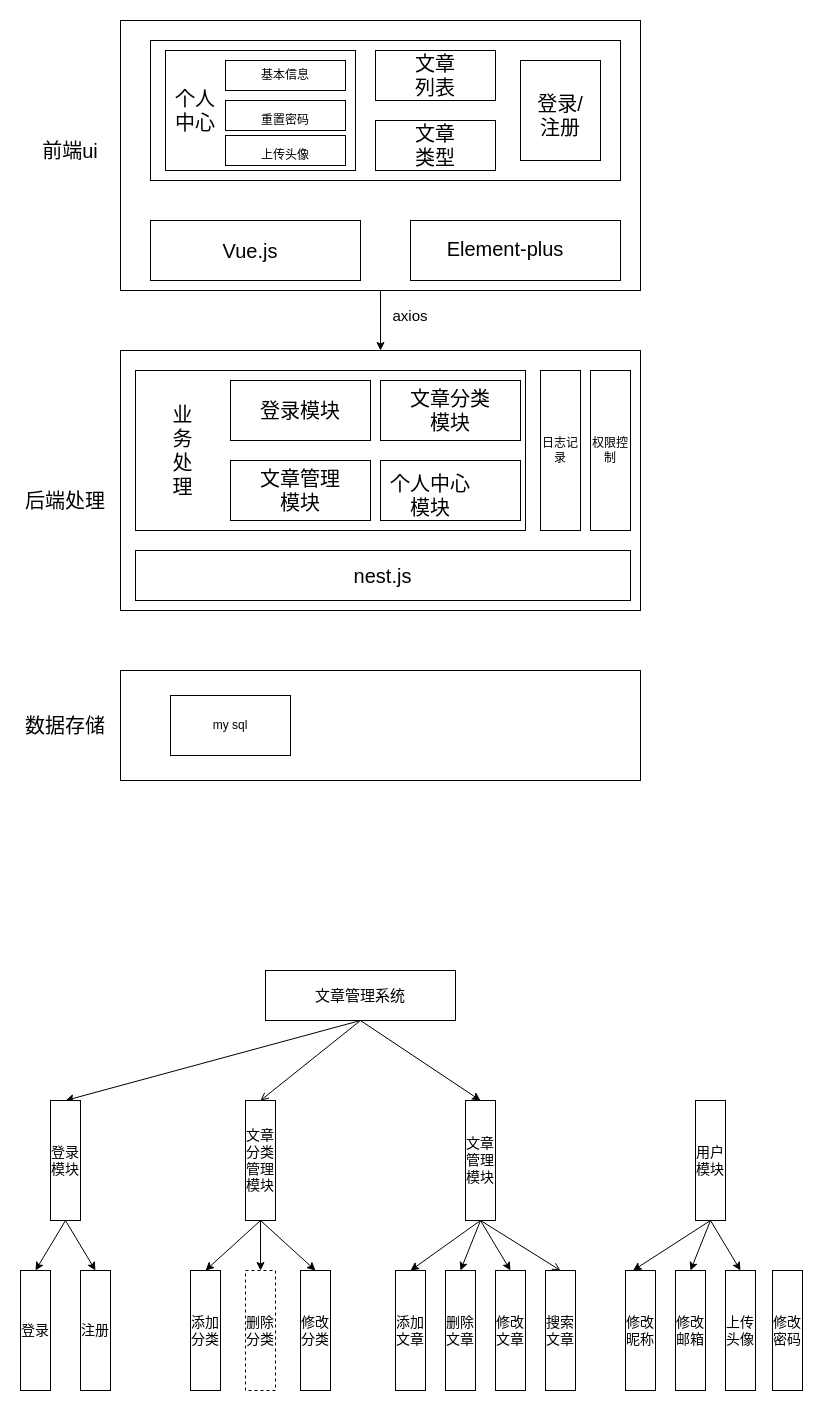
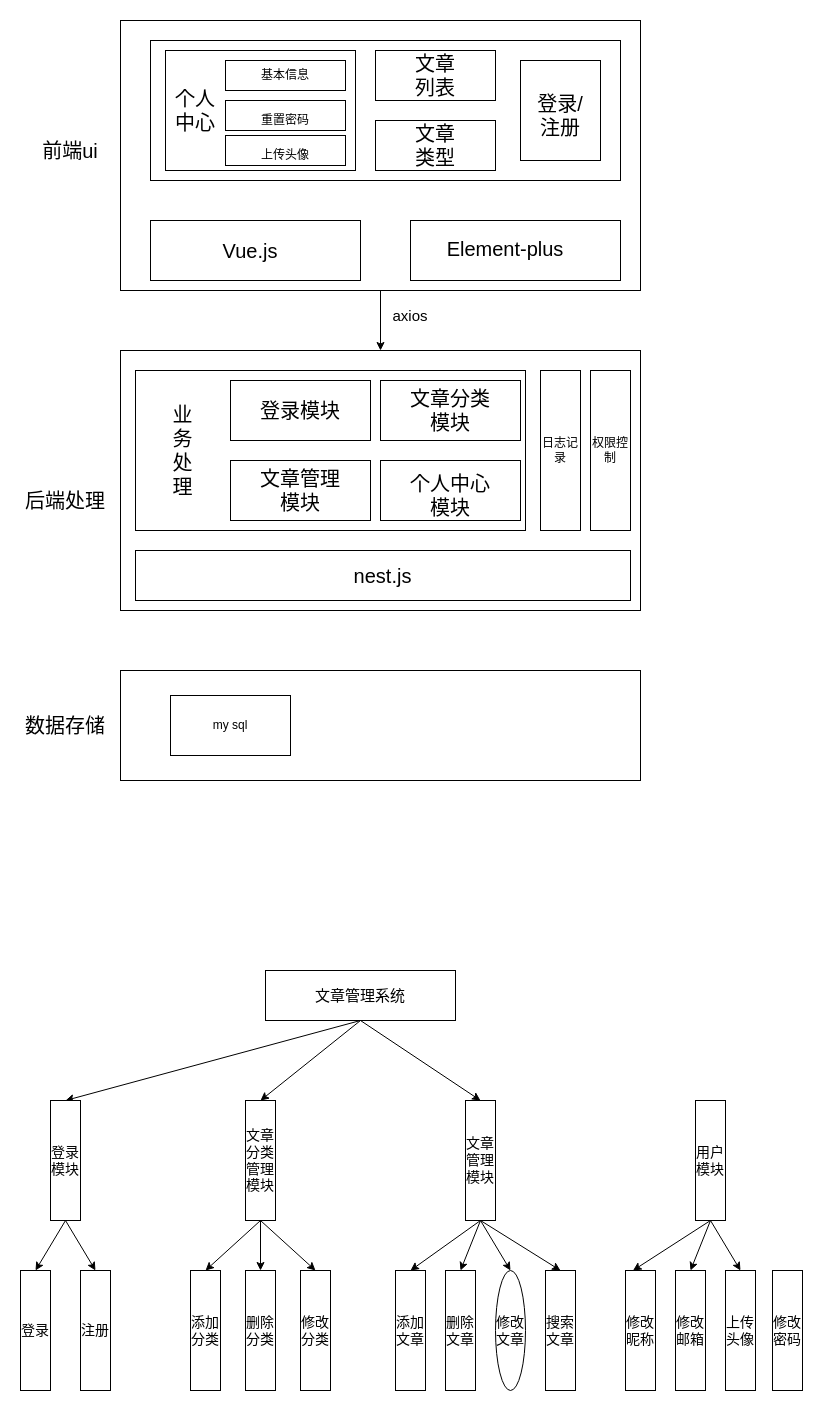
  <mxCell id="0" />
  <mxCell id="1" parent="0" />
  <mxCell id="2" style="edgeStyle=none;html=1;exitX=0.5;exitY=1;exitDx=0;exitDy=0;entryX=0.5;entryY=0;entryDx=0;entryDy=0;" parent="1" source="3" target="24" edge="1"><mxGeometry relative="1" as="geometry" /></mxCell>
  <mxCell id="3" value="" style="rounded=0;whiteSpace=wrap;html=1;" parent="1" vertex="1"><mxGeometry x="120" y="20" width="520" height="270" as="geometry" /></mxCell>
  <mxCell id="4" value="" style="rounded=0;whiteSpace=wrap;html=1;" parent="1" vertex="1"><mxGeometry x="150" y="220" width="210" height="60" as="geometry" /></mxCell>
  <mxCell id="5" value="&lt;font style=&quot;font-size: 20px;&quot;&gt;前端ui&lt;/font&gt;" style="text;html=1;align=center;verticalAlign=middle;whiteSpace=wrap;rounded=0;" parent="1" vertex="1"><mxGeometry x="30" y="130" width="80" height="40" as="geometry" /></mxCell>
  <mxCell id="6" value="&lt;font style=&quot;font-size: 20px;&quot;&gt;Vue.js&lt;/font&gt;" style="text;html=1;align=center;verticalAlign=middle;whiteSpace=wrap;rounded=0;" parent="1" vertex="1"><mxGeometry x="220" y="235" width="60" height="30" as="geometry" /></mxCell>
  <mxCell id="7" value="" style="rounded=0;whiteSpace=wrap;html=1;" parent="1" vertex="1"><mxGeometry x="410" y="220" width="210" height="60" as="geometry" /></mxCell>
  <mxCell id="8" value="&lt;font style=&quot;font-size: 20px;&quot;&gt;Element-plus&lt;/font&gt;" style="text;html=1;align=center;verticalAlign=middle;whiteSpace=wrap;rounded=0;" parent="1" vertex="1"><mxGeometry x="430" y="235" width="150" height="25" as="geometry" /></mxCell>
  <mxCell id="9" value="" style="rounded=0;whiteSpace=wrap;html=1;" parent="1" vertex="1"><mxGeometry x="150" y="40" width="470" height="140" as="geometry" /></mxCell>
  <mxCell id="10" value="" style="rounded=0;whiteSpace=wrap;html=1;" parent="1" vertex="1"><mxGeometry x="165" y="50" width="190" height="120" as="geometry" /></mxCell>
  <mxCell id="11" value="" style="rounded=0;whiteSpace=wrap;html=1;" parent="1" vertex="1"><mxGeometry x="375" y="50" width="120" height="50" as="geometry" /></mxCell>
  <mxCell id="12" value="" style="rounded=0;whiteSpace=wrap;html=1;" parent="1" vertex="1"><mxGeometry x="375" y="120" width="120" height="50" as="geometry" /></mxCell>
  <mxCell id="13" value="&lt;span style=&quot;font-size: 20px;&quot;&gt;个人中心&lt;/span&gt;" style="text;html=1;align=center;verticalAlign=middle;whiteSpace=wrap;rounded=0;" parent="1" vertex="1"><mxGeometry x="165" y="95" width="60" height="30" as="geometry" /></mxCell>
  <mxCell id="14" value="" style="rounded=0;whiteSpace=wrap;html=1;" parent="1" vertex="1"><mxGeometry x="225" y="60" width="120" height="30" as="geometry" /></mxCell>
  <mxCell id="15" value="" style="rounded=0;whiteSpace=wrap;html=1;" parent="1" vertex="1"><mxGeometry x="225" y="100" width="120" height="30" as="geometry" /></mxCell>
  <mxCell id="16" value="" style="rounded=0;whiteSpace=wrap;html=1;" parent="1" vertex="1"><mxGeometry x="225" y="135" width="120" height="30" as="geometry" /></mxCell>
  <mxCell id="17" value="基本信息&lt;span style=&quot;font-family: monospace; font-size: 0px; text-align: start; text-wrap-mode: nowrap;&quot;&gt;%3CmxGraphModel%3E%3Croot%3E%3CmxCell%20id%3D%220%22%2F%3E%3CmxCell%20id%3D%221%22%20parent%3D%220%22%2F%3E%3CmxCell%20id%3D%222%22%20value%3D%22%22%20style%3D%22rounded%3D0%3BwhiteSpace%3Dwrap%3Bhtml%3D1%3B%22%20vertex%3D%221%22%20parent%3D%221%22%3E%3CmxGeometry%20x%3D%22280%22%20y%3D%22110%22%20width%3D%22120%22%20height%3D%2230%22%20as%3D%22geometry%22%2F%3E%3C%2FmxCell%3E%3C%2Froot%3E%3C%2FmxGraphModel%3E&lt;/span&gt;" style="text;html=1;align=center;verticalAlign=middle;whiteSpace=wrap;rounded=0;" parent="1" vertex="1"><mxGeometry x="255" y="60" width="60" height="30" as="geometry" /></mxCell>
  <mxCell id="18" value="重置密码" style="text;html=1;align=center;verticalAlign=middle;whiteSpace=wrap;rounded=0;" parent="1" vertex="1"><mxGeometry x="255" y="105" width="60" height="30" as="geometry" /></mxCell>
  <mxCell id="19" value="上传头像" style="text;html=1;align=center;verticalAlign=middle;whiteSpace=wrap;rounded=0;" parent="1" vertex="1"><mxGeometry x="255" y="140" width="60" height="30" as="geometry" /></mxCell>
  <mxCell id="20" value="&lt;font style=&quot;font-size: 20px;&quot;&gt;文章列表&lt;/font&gt;" style="text;html=1;align=center;verticalAlign=middle;whiteSpace=wrap;rounded=0;" parent="1" vertex="1"><mxGeometry x="405" y="60" width="60" height="30" as="geometry" /></mxCell>
  <mxCell id="21" value="&lt;font style=&quot;font-size: 20px;&quot;&gt;文章类型&lt;/font&gt;" style="text;html=1;align=center;verticalAlign=middle;whiteSpace=wrap;rounded=0;" parent="1" vertex="1"><mxGeometry x="405" y="130" width="60" height="30" as="geometry" /></mxCell>
  <mxCell id="22" value="" style="rounded=0;whiteSpace=wrap;html=1;" parent="1" vertex="1"><mxGeometry x="520" y="60" width="80" height="100" as="geometry" /></mxCell>
  <mxCell id="23" value="&lt;font style=&quot;font-size: 20px;&quot;&gt;登录/注册&lt;/font&gt;" style="text;html=1;align=center;verticalAlign=middle;whiteSpace=wrap;rounded=0;" parent="1" vertex="1"><mxGeometry x="530" y="100" width="60" height="30" as="geometry" /></mxCell>
  <mxCell id="24" value="" style="rounded=0;whiteSpace=wrap;html=1;" parent="1" vertex="1"><mxGeometry x="120" y="350" width="520" height="260" as="geometry" /></mxCell>
  <mxCell id="25" value="&lt;font style=&quot;font-size: 20px;&quot;&gt;后端处理&lt;/font&gt;" style="text;html=1;align=center;verticalAlign=middle;whiteSpace=wrap;rounded=0;" parent="1" vertex="1"><mxGeometry x="20" y="480" width="90" height="40" as="geometry" /></mxCell>
  <mxCell id="26" value="&lt;font style=&quot;font-size: 20px;&quot;&gt;nest.js&lt;/font&gt;" style="rounded=0;whiteSpace=wrap;html=1;" parent="1" vertex="1"><mxGeometry x="135" y="550" width="495" height="50" as="geometry" /></mxCell>
  <mxCell id="27" value="" style="rounded=0;whiteSpace=wrap;html=1;" parent="1" vertex="1"><mxGeometry x="135" y="370" width="390" height="160" as="geometry" /></mxCell>
  <mxCell id="28" value="日志记录" style="rounded=0;whiteSpace=wrap;html=1;" parent="1" vertex="1"><mxGeometry x="540" y="370" width="40" height="160" as="geometry" /></mxCell>
  <mxCell id="29" value="权限控制" style="rounded=0;whiteSpace=wrap;html=1;" parent="1" vertex="1"><mxGeometry x="590" y="370" width="40" height="160" as="geometry" /></mxCell>
  <mxCell id="30" value="" style="rounded=0;whiteSpace=wrap;html=1;" parent="1" vertex="1"><mxGeometry x="380" y="380" width="140" height="60" as="geometry" /></mxCell>
  <mxCell id="31" value="" style="rounded=0;whiteSpace=wrap;html=1;" parent="1" vertex="1"><mxGeometry x="380" y="460" width="140" height="60" as="geometry" /></mxCell>
  <mxCell id="32" value="" style="rounded=0;whiteSpace=wrap;html=1;" parent="1" vertex="1"><mxGeometry x="230" y="460" width="140" height="60" as="geometry" /></mxCell>
  <mxCell id="33" value="" style="rounded=0;whiteSpace=wrap;html=1;" parent="1" vertex="1"><mxGeometry x="230" y="380" width="140" height="60" as="geometry" /></mxCell>
  <mxCell id="34" value="&lt;font style=&quot;font-size: 20px;&quot;&gt;业务处理&lt;/font&gt;" style="text;html=1;align=center;verticalAlign=middle;whiteSpace=wrap;rounded=0;" parent="1" vertex="1"><mxGeometry x="165" y="425" width="35" height="50" as="geometry" /></mxCell>
  <mxCell id="35" value="&lt;font style=&quot;font-size: 20px;&quot;&gt;登录模块&lt;/font&gt;" style="text;html=1;align=center;verticalAlign=middle;whiteSpace=wrap;rounded=0;" parent="1" vertex="1"><mxGeometry x="255" y="395" width="90" height="30" as="geometry" /></mxCell>
  <mxCell id="36" value="&lt;font style=&quot;font-size: 20px;&quot;&gt;文章分类模块&lt;/font&gt;&lt;span style=&quot;font-family: monospace; font-size: 0px; text-align: start; text-wrap-mode: nowrap;&quot;&gt;%3CmxGraphModel%3E%3Croot%3E%3CmxCell%20id%3D%220%22%2F%3E%3CmxCell%20id%3D%221%22%20parent%3D%220%22%2F%3E%3CmxCell%20id%3D%222%22%20value%3D%22%26lt%3Bfont%20style%3D%26quot%3Bfont-size%3A%2020px%3B%26quot%3B%26gt%3B%E7%99%BB%E5%BD%95%E6%A8%A1%E5%9D%97%26lt%3B%2Ffont%26gt%3B%22%20style%3D%22text%3Bhtml%3D1%3Balign%3Dcenter%3BverticalAlign%3Dmiddle%3BwhiteSpace%3Dwrap%3Brounded%3D0%3B%22%20vertex%3D%221%22%20parent%3D%221%22%3E%3CmxGeometry%20x%3D%22255%22%20y%3D%22405%22%20width%3D%2290%22%20height%3D%2230%22%20as%3D%22geometry%22%2F%3E%3C%2FmxCell%3E%3C%2Froot%3E%3C%2FmxGraphModel%3E&lt;/span&gt;&lt;span style=&quot;font-family: monospace; font-size: 0px; text-align: start; text-wrap-mode: nowrap;&quot;&gt;%3CmxGraphModel%3E%3Croot%3E%3CmxCell%20id%3D%220%22%2F%3E%3CmxCell%20id%3D%221%22%20parent%3D%220%22%2F%3E%3CmxCell%20id%3D%222%22%20value%3D%22%26lt%3Bfont%20style%3D%26quot%3Bfont-size%3A%2020px%3B%26quot%3B%26gt%3B%E7%99%BB%E5%BD%95%E6%A8%A1%E5%9D%97%26lt%3B%2Ffont%26gt%3B%22%20style%3D%22text%3Bhtml%3D1%3Balign%3Dcenter%3BverticalAlign%3Dmiddle%3BwhiteSpace%3Dwrap%3Brounded%3D0%3B%22%20vertex%3D%221%22%20parent%3D%221%22%3E%3CmxGeometry%20x%3D%22255%22%20y%3D%22405%22%20width%3D%2290%22%20height%3D%2230%22%20as%3D%22geometry%22%2F%3E%3C%2FmxCell%3E%3C%2Froot%3E%3C%2FmxGraphModel%3E&lt;/span&gt;" style="text;html=1;align=center;verticalAlign=middle;whiteSpace=wrap;rounded=0;" parent="1" vertex="1"><mxGeometry x="405" y="395" width="90" height="30" as="geometry" /></mxCell>
  <mxCell id="37" value="&lt;font style=&quot;font-size: 20px;&quot;&gt;文章管理模块&lt;/font&gt;&lt;span style=&quot;font-family: monospace; font-size: 0px; text-align: start; text-wrap-mode: nowrap;&quot;&gt;%3CmxGraphModel%3E%3Croot%3E%3CmxCell%20id%3D%220%22%2F%3E%3CmxCell%20id%3D%221%22%20parent%3D%220%22%2F%3E%3CmxCell%20id%3D%222%22%20value%3D%22%26lt%3Bfont%20style%3D%26quot%3Bfont-size%3A%2020px%3B%26quot%3B%26gt%3B%E7%99%BB%E5%BD%95%E6%A8%A1%E5%9D%97%26lt%3B%2Ffont%26gt%3B%22%20style%3D%22text%3Bhtml%3D1%3Balign%3Dcenter%3BverticalAlign%3Dmiddle%3BwhiteSpace%3Dwrap%3Brounded%3D0%3B%22%20vertex%3D%221%22%20parent%3D%221%22%3E%3CmxGeometry%20x%3D%22255%22%20y%3D%22405%22%20width%3D%2290%22%20height%3D%2230%22%20as%3D%22geometry%22%2F%3E%3C%2FmxCell%3E%3C%2Froot%3E%3C%2FmxGraphModel%3E&lt;/span&gt;&lt;span style=&quot;font-family: monospace; font-size: 0px; text-align: start; text-wrap-mode: nowrap;&quot;&gt;%3CmxGraphModel%3E%3Croot%3E%3CmxCell%20id%3D%220%22%2F%3E%3CmxCell%20id%3D%221%22%20parent%3D%220%22%2F%3E%3CmxCell%20id%3D%222%22%20value%3D%22%26lt%3Bfont%20style%3D%26quot%3Bfont-size%3A%2020px%3B%26quot%3B%26gt%3B%E7%99%BB%E5%BD%95%E6%A8%A1%E5%9D%97%26lt%3B%2Ffont%26gt%3B%22%20style%3D%22text%3Bhtml%3D1%3Balign%3Dcenter%3BverticalAlign%3Dmiddle%3BwhiteSpace%3Dwrap%3Brounded%3D0%3B%22%20vertex%3D%221%22%20parent%3D%221%22%3E%3CmxGeometry%20x%3D%22255%22%20y%3D%22405%22%20width%3D%2290%22%20height%3D%2230%22%20as%3D%22geometry%22%2F%3E%3C%2FmxCell%3E%3C%2Froot%3E%3C%2FmxGraphModel%3E&lt;/span&gt;" style="text;html=1;align=center;verticalAlign=middle;whiteSpace=wrap;rounded=0;" parent="1" vertex="1"><mxGeometry x="255" y="475" width="90" height="30" as="geometry" /></mxCell>
- <mxCell id="38" value="&lt;span style=&quot;font-size: 20px;&quot;&gt;个人中心模块&lt;/span&gt;" style="text;html=1;align=center;verticalAlign=middle;whiteSpace=wrap;rounded=0;" parent="1" vertex="1"><mxGeometry x="385" y="480" width="90" height="30" as="geometry" /></mxCell>
+ <mxCell id="38" value="&lt;span style=&quot;font-size: 20px;&quot;&gt;个人中心模块&lt;/span&gt;" style="text;html=1;align=center;verticalAlign=middle;whiteSpace=wrap;rounded=0;" parent="1" vertex="1"><mxGeometry x="405" y="480" width="90" height="30" as="geometry" /></mxCell>
  <mxCell id="39" value="&lt;font style=&quot;font-size: 15px;&quot;&gt;axios&lt;/font&gt;" style="text;html=1;align=center;verticalAlign=middle;whiteSpace=wrap;rounded=0;" parent="1" vertex="1"><mxGeometry x="380" y="300" width="60" height="30" as="geometry" /></mxCell>
  <mxCell id="40" value="" style="rounded=0;whiteSpace=wrap;html=1;" parent="1" vertex="1"><mxGeometry x="120" y="670" width="520" height="110" as="geometry" /></mxCell>
  <mxCell id="41" value="&lt;font style=&quot;font-size: 20px;&quot;&gt;数据存储&lt;/font&gt;" style="text;html=1;align=center;verticalAlign=middle;whiteSpace=wrap;rounded=0;" parent="1" vertex="1"><mxGeometry x="20" y="705" width="90" height="40" as="geometry" /></mxCell>
  <mxCell id="42" value="my sql" style="rounded=0;whiteSpace=wrap;html=1;" parent="1" vertex="1"><mxGeometry x="170" y="695" width="120" height="60" as="geometry" /></mxCell>
  <mxCell id="43" style="edgeStyle=none;html=1;entryX=0.5;entryY=0;entryDx=0;entryDy=0;exitX=0.5;exitY=1;exitDx=0;exitDy=0;" edge="1" parent="1" source="46" target="49"><mxGeometry relative="1" as="geometry" /></mxCell>
  <mxCell id="44" value="" style="edgeStyle=none;html=1;entryX=0.5;entryY=0;entryDx=0;entryDy=0;exitX=0.5;exitY=1;exitDx=0;exitDy=0;" edge="1" parent="1" source="46" target="58"><mxGeometry relative="1" as="geometry"><mxPoint x="285" y="1060" as="sourcePoint" /></mxGeometry></mxCell>
- <mxCell id="45" style="edgeStyle=none;html=1;entryX=0.5;entryY=0;entryDx=0;entryDy=0;exitX=0.5;exitY=1;exitDx=0;exitDy=0;endArrow=open;" edge="1" parent="1" source="46" target="53"><mxGeometry relative="1" as="geometry" /></mxCell>
+ <mxCell id="45" style="edgeStyle=none;html=1;entryX=0.5;entryY=0;entryDx=0;entryDy=0;exitX=0.5;exitY=1;exitDx=0;exitDy=0;" edge="1" parent="1" source="46" target="53"><mxGeometry relative="1" as="geometry" /></mxCell>
  <mxCell id="46" value="&lt;font style=&quot;font-size: 15px;&quot;&gt;文章管理系统&lt;/font&gt;" style="rounded=0;whiteSpace=wrap;html=1;" vertex="1" parent="1"><mxGeometry x="265" y="970" width="190" height="50" as="geometry" /></mxCell>
  <mxCell id="47" style="edgeStyle=none;html=1;exitX=0.5;exitY=1;exitDx=0;exitDy=0;entryX=0.5;entryY=0;entryDx=0;entryDy=0;" edge="1" parent="1" source="49" target="63"><mxGeometry relative="1" as="geometry" /></mxCell>
  <mxCell id="48" style="edgeStyle=none;html=1;exitX=0.5;exitY=1;exitDx=0;exitDy=0;entryX=0.5;entryY=0;entryDx=0;entryDy=0;" edge="1" parent="1" source="49" target="64"><mxGeometry relative="1" as="geometry" /></mxCell>
  <mxCell id="49" value="&lt;font style=&quot;font-size: 14px;&quot;&gt;登录模块&lt;/font&gt;" style="rounded=0;whiteSpace=wrap;html=1;" vertex="1" parent="1"><mxGeometry x="50" y="1100" width="30" height="120" as="geometry" /></mxCell>
  <mxCell id="50" style="edgeStyle=none;html=1;exitX=0.5;exitY=1;exitDx=0;exitDy=0;entryX=0.5;entryY=0;entryDx=0;entryDy=0;" edge="1" parent="1" source="53" target="65"><mxGeometry relative="1" as="geometry" /></mxCell>
  <mxCell id="51" style="edgeStyle=none;html=1;exitX=0.5;exitY=1;exitDx=0;exitDy=0;" edge="1" parent="1" source="53" target="66"><mxGeometry relative="1" as="geometry" /></mxCell>
  <mxCell id="52" style="edgeStyle=none;html=1;exitX=0.5;exitY=1;exitDx=0;exitDy=0;entryX=0.5;entryY=0;entryDx=0;entryDy=0;" edge="1" parent="1" source="53" target="67"><mxGeometry relative="1" as="geometry" /></mxCell>
  <mxCell id="53" value="&lt;span style=&quot;font-size: 14px;&quot;&gt;文章分类管理模块&lt;/span&gt;" style="rounded=0;whiteSpace=wrap;html=1;" vertex="1" parent="1"><mxGeometry x="245" y="1100" width="30" height="120" as="geometry" /></mxCell>
  <mxCell id="54" style="edgeStyle=none;html=1;exitX=0.5;exitY=1;exitDx=0;exitDy=0;entryX=0.5;entryY=0;entryDx=0;entryDy=0;" edge="1" parent="1" source="58" target="68"><mxGeometry relative="1" as="geometry" /></mxCell>
  <mxCell id="55" style="edgeStyle=none;html=1;exitX=0.5;exitY=1;exitDx=0;exitDy=0;entryX=0.5;entryY=0;entryDx=0;entryDy=0;" edge="1" parent="1" source="58" target="69"><mxGeometry relative="1" as="geometry" /></mxCell>
  <mxCell id="56" style="edgeStyle=none;html=1;exitX=0.5;exitY=1;exitDx=0;exitDy=0;entryX=0.5;entryY=0;entryDx=0;entryDy=0;" edge="1" parent="1" source="58" target="70"><mxGeometry relative="1" as="geometry" /></mxCell>
- <mxCell id="57" style="edgeStyle=none;html=1;exitX=0.5;exitY=1;exitDx=0;exitDy=0;entryX=0.5;entryY=0;entryDx=0;entryDy=0;endArrow=open;" edge="1" parent="1" source="58" target="71"><mxGeometry relative="1" as="geometry" /></mxCell>
+ <mxCell id="57" style="edgeStyle=none;html=1;exitX=0.5;exitY=1;exitDx=0;exitDy=0;entryX=0.5;entryY=0;entryDx=0;entryDy=0;" edge="1" parent="1" source="58" target="71"><mxGeometry relative="1" as="geometry" /></mxCell>
  <mxCell id="58" value="&lt;font style=&quot;font-size: 14px;&quot;&gt;文章管理模块&lt;/font&gt;" style="rounded=0;whiteSpace=wrap;html=1;" vertex="1" parent="1"><mxGeometry x="465" y="1100" width="30" height="120" as="geometry" /></mxCell>
  <mxCell id="59" style="edgeStyle=none;html=1;exitX=0.5;exitY=1;exitDx=0;exitDy=0;entryX=0.25;entryY=0;entryDx=0;entryDy=0;" edge="1" parent="1" source="62" target="72"><mxGeometry relative="1" as="geometry" /></mxCell>
  <mxCell id="60" style="edgeStyle=none;html=1;exitX=0.5;exitY=1;exitDx=0;exitDy=0;entryX=0.5;entryY=0;entryDx=0;entryDy=0;" edge="1" parent="1" source="62" target="73"><mxGeometry relative="1" as="geometry" /></mxCell>
  <mxCell id="61" style="edgeStyle=none;html=1;exitX=0.5;exitY=1;exitDx=0;exitDy=0;entryX=0.5;entryY=0;entryDx=0;entryDy=0;" edge="1" parent="1" source="62" target="74"><mxGeometry relative="1" as="geometry" /></mxCell>
  <mxCell id="62" value="&lt;span style=&quot;font-size: 14px;&quot;&gt;用户模块&lt;/span&gt;" style="rounded=0;whiteSpace=wrap;html=1;" vertex="1" parent="1"><mxGeometry x="695" y="1100" width="30" height="120" as="geometry" /></mxCell>
  <mxCell id="63" value="&lt;font style=&quot;font-size: 14px;&quot;&gt;登录&lt;/font&gt;" style="rounded=0;whiteSpace=wrap;html=1;" vertex="1" parent="1"><mxGeometry x="20" y="1270" width="30" height="120" as="geometry" /></mxCell>
  <mxCell id="64" value="&lt;font style=&quot;font-size: 14px;&quot;&gt;注册&lt;/font&gt;" style="rounded=0;whiteSpace=wrap;html=1;" vertex="1" parent="1"><mxGeometry x="80" y="1270" width="30" height="120" as="geometry" /></mxCell>
  <mxCell id="65" value="&lt;span style=&quot;font-size: 14px;&quot;&gt;添加分类&lt;/span&gt;" style="rounded=0;whiteSpace=wrap;html=1;" vertex="1" parent="1"><mxGeometry x="190" y="1270" width="30" height="120" as="geometry" /></mxCell>
- <mxCell id="66" value="&lt;span style=&quot;font-size: 14px;&quot;&gt;删除分类&lt;/span&gt;" style="rounded=0;whiteSpace=wrap;html=1;dashed=1;" vertex="1" parent="1"><mxGeometry x="245" y="1270" width="30" height="120" as="geometry" /></mxCell>
+ <mxCell id="66" value="&lt;span style=&quot;font-size: 14px;&quot;&gt;删除分类&lt;/span&gt;" style="rounded=0;whiteSpace=wrap;html=1;" vertex="1" parent="1"><mxGeometry x="245" y="1270" width="30" height="120" as="geometry" /></mxCell>
  <mxCell id="67" value="&lt;span style=&quot;font-size: 14px;&quot;&gt;修改分类&lt;/span&gt;" style="rounded=0;whiteSpace=wrap;html=1;" vertex="1" parent="1"><mxGeometry x="300" y="1270" width="30" height="120" as="geometry" /></mxCell>
  <mxCell id="68" value="&lt;span style=&quot;font-size: 14px;&quot;&gt;添加文章&lt;/span&gt;" style="rounded=0;whiteSpace=wrap;html=1;" vertex="1" parent="1"><mxGeometry x="395" y="1270" width="30" height="120" as="geometry" /></mxCell>
  <mxCell id="69" value="&lt;span style=&quot;font-size: 14px;&quot;&gt;删除文章&lt;/span&gt;" style="rounded=0;whiteSpace=wrap;html=1;" vertex="1" parent="1"><mxGeometry x="445" y="1270" width="30" height="120" as="geometry" /></mxCell>
- <mxCell id="70" value="&lt;span style=&quot;font-size: 14px;&quot;&gt;修改文章&lt;/span&gt;" style="rounded=0;whiteSpace=wrap;html=1;" vertex="1" parent="1"><mxGeometry x="495" y="1270" width="30" height="120" as="geometry" /></mxCell>
+ <mxCell id="70" value="&lt;span style=&quot;font-size: 14px;&quot;&gt;修改文章&lt;/span&gt;" style="ellipse;whiteSpace=wrap;html=1;" vertex="1" parent="1"><mxGeometry x="495" y="1270" width="30" height="120" as="geometry" /></mxCell>
  <mxCell id="71" value="&lt;span style=&quot;font-size: 14px;&quot;&gt;搜索文章&lt;/span&gt;" style="rounded=0;whiteSpace=wrap;html=1;" vertex="1" parent="1"><mxGeometry x="545" y="1270" width="30" height="120" as="geometry" /></mxCell>
  <mxCell id="72" value="&lt;span style=&quot;font-size: 14px;&quot;&gt;修改昵称&lt;/span&gt;" style="rounded=0;whiteSpace=wrap;html=1;" vertex="1" parent="1"><mxGeometry x="625" y="1270" width="30" height="120" as="geometry" /></mxCell>
  <mxCell id="73" value="&lt;span style=&quot;font-size: 14px;&quot;&gt;修改邮箱&lt;/span&gt;" style="rounded=0;whiteSpace=wrap;html=1;" vertex="1" parent="1"><mxGeometry x="675" y="1270" width="30" height="120" as="geometry" /></mxCell>
  <mxCell id="74" value="&lt;span style=&quot;font-size: 14px;&quot;&gt;上传头像&lt;/span&gt;&lt;span style=&quot;font-family: monospace; font-size: 0px; text-align: start; text-wrap-mode: nowrap;&quot;&gt;%3CmxGraphModel%3E%3Croot%3E%3CmxCell%20id%3D%220%22%2F%3E%3CmxCell%20id%3D%221%22%20parent%3D%220%22%2F%3E%3CmxCell%20id%3D%222%22%20value%3D%22%26lt%3Bspan%20style%3D%26quot%3Bfont-size%3A%2014px%3B%26quot%3B%26gt%3B%E4%BF%AE%E6%94%B9%E9%82%AE%E7%AE%B1%26lt%3B%2Fspan%26gt%3B%22%20style%3D%22rounded%3D0%3BwhiteSpace%3Dwrap%3Bhtml%3D1%3B%22%20vertex%3D%221%22%20parent%3D%221%22%3E%3CmxGeometry%20x%3D%22710%22%20y%3D%221100%22%20width%3D%2230%22%20height%3D%22120%22%20as%3D%22geometry%22%2F%3E%3C%2FmxCell%3E%3C%2Froot%3E%3C%2FmxGraphModel%3E&lt;/span&gt;" style="rounded=0;whiteSpace=wrap;html=1;" vertex="1" parent="1"><mxGeometry x="725" y="1270" width="30" height="120" as="geometry" /></mxCell>
  <mxCell id="75" value="&lt;span style=&quot;font-size: 14px;&quot;&gt;修改密码&lt;/span&gt;" style="rounded=0;whiteSpace=wrap;html=1;" vertex="1" parent="1"><mxGeometry x="772" y="1270" width="30" height="120" as="geometry" /></mxCell>
